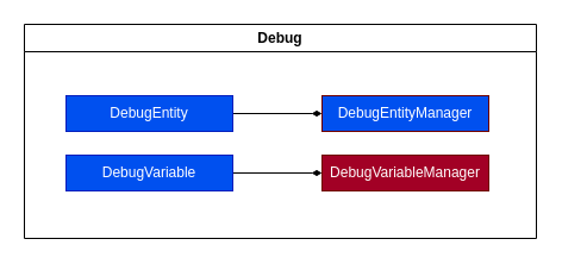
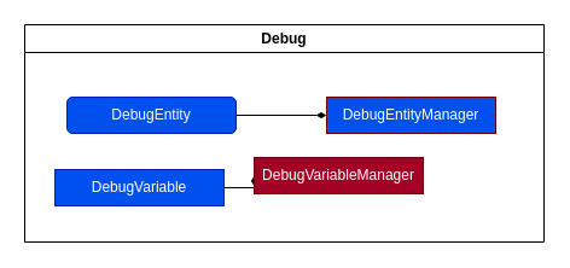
  <mxCell id="0" />
  <mxCell id="1" parent="0" />
  <mxCell id="2" value="Debug" style="swimlane;whiteSpace=wrap;html=1;" parent="1" vertex="1"><mxGeometry x="20" y="20" width="430" height="180" as="geometry"><mxRectangle x="800" y="30" width="70" height="30" as="alternateBounds" /></mxGeometry></mxCell>
  <mxCell id="3" style="edgeStyle=orthogonalEdgeStyle;rounded=0;orthogonalLoop=1;jettySize=auto;html=1;exitX=1;exitY=0.5;exitDx=0;exitDy=0;entryX=0;entryY=0.5;entryDx=0;entryDy=0;endArrow=diamondThin;endFill=1;" parent="2" source="4" target="5" edge="1"><mxGeometry relative="1" as="geometry" /></mxCell>
- <mxCell id="4" value="DebugEntity" style="rounded=0;whiteSpace=wrap;html=1;fillColor=#0050ef;fontColor=#ffffff;strokeColor=#001DBC;" parent="2" vertex="1"><mxGeometry x="35" y="60" width="140" height="30" as="geometry" /></mxCell>
+ <mxCell id="4" value="DebugEntity" style="whiteSpace=wrap;html=1;fillColor=#0050ef;fontColor=#ffffff;strokeColor=#001DBC;rounded=1;" parent="2" vertex="1"><mxGeometry x="35" y="60" width="140" height="30" as="geometry" /></mxCell>
  <mxCell id="5" value="DebugEntityManager" style="rounded=0;whiteSpace=wrap;html=1;fillColor=#0050ef;fontColor=#ffffff;strokeColor=#6F0000;" parent="2" vertex="1"><mxGeometry x="250" y="60" width="140" height="30" as="geometry" /></mxCell>
  <mxCell id="6" style="edgeStyle=orthogonalEdgeStyle;rounded=0;orthogonalLoop=1;jettySize=auto;html=1;exitX=1;exitY=0.5;exitDx=0;exitDy=0;entryX=0;entryY=0.5;entryDx=0;entryDy=0;endArrow=diamondThin;endFill=1;" parent="2" source="7" target="8" edge="1"><mxGeometry relative="1" as="geometry" /></mxCell>
- <mxCell id="7" value="DebugVariable" style="rounded=0;whiteSpace=wrap;html=1;fillColor=#0050ef;fontColor=#ffffff;strokeColor=#001DBC;" parent="2" vertex="1"><mxGeometry x="35" y="110" width="140" height="30" as="geometry" /></mxCell>
- <mxCell id="8" value="DebugVariableManager" style="rounded=0;whiteSpace=wrap;html=1;fillColor=#a20025;fontColor=#ffffff;strokeColor=#6F0000;" parent="2" vertex="1"><mxGeometry x="250" y="110" width="140" height="30" as="geometry" /></mxCell>
+ <mxCell id="7" value="DebugVariable" style="rounded=0;whiteSpace=wrap;html=1;fillColor=#0050ef;fontColor=#ffffff;strokeColor=#001DBC;" parent="2" vertex="1"><mxGeometry x="25" y="120" width="140" height="30" as="geometry" /></mxCell>
+ <mxCell id="8" value="DebugVariableManager" style="rounded=0;whiteSpace=wrap;html=1;fillColor=#a20025;fontColor=#ffffff;strokeColor=#6F0000;" parent="2" vertex="1"><mxGeometry x="190" y="110" width="140" height="30" as="geometry" /></mxCell>
